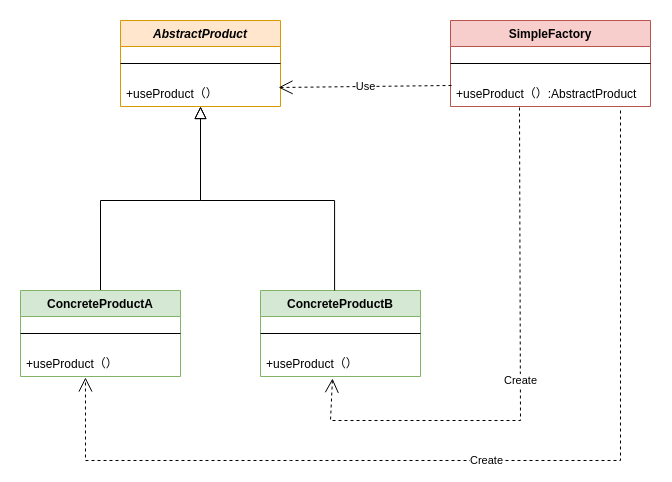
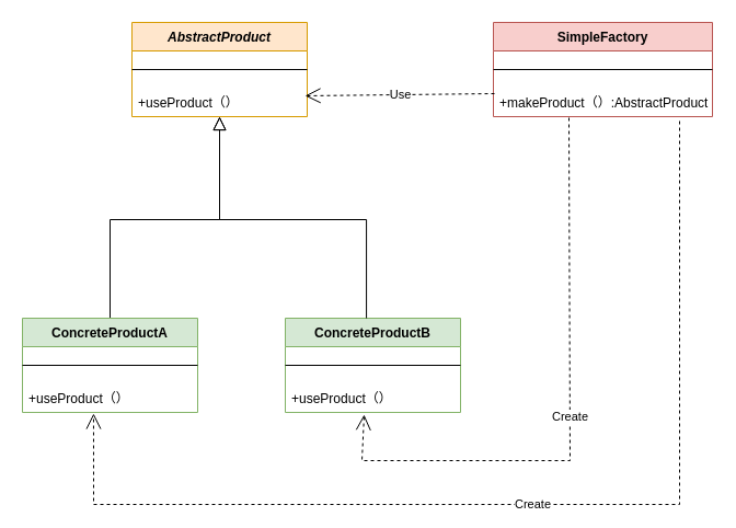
  <mxCell id="0" />
  <mxCell id="1" parent="0" />
  <mxCell id="2" value="AbstractProduct" style="swimlane;fontStyle=3;align=center;verticalAlign=top;childLayout=stackLayout;horizontal=1;startSize=26;horizontalStack=0;resizeParent=1;resizeLast=0;collapsible=1;marginBottom=0;rounded=0;shadow=0;strokeWidth=1;fillColor=#ffe6cc;strokeColor=#d79b00;" parent="1" vertex="1"><mxGeometry x="120" y="20" width="160" height="86" as="geometry"><mxRectangle x="230" y="140" width="160" height="26" as="alternateBounds" /></mxGeometry></mxCell>
  <mxCell id="3" value="" style="line;html=1;strokeWidth=1;align=left;verticalAlign=middle;spacingTop=-1;spacingLeft=3;spacingRight=3;rotatable=0;labelPosition=right;points=[];portConstraint=eastwest;" parent="2" vertex="1"><mxGeometry y="26" width="160" height="34" as="geometry" /></mxCell>
  <mxCell id="4" value="+useProduct（）" style="text;align=left;verticalAlign=top;spacingLeft=4;spacingRight=4;overflow=hidden;rotatable=0;points=[[0,0.5],[1,0.5]];portConstraint=eastwest;" parent="2" vertex="1"><mxGeometry y="60" width="160" height="26" as="geometry" /></mxCell>
  <mxCell id="5" value="" style="endArrow=block;endSize=10;endFill=0;shadow=0;strokeWidth=1;rounded=0;curved=0;edgeStyle=elbowEdgeStyle;elbow=vertical;" parent="1" target="2" edge="1"><mxGeometry width="160" relative="1" as="geometry"><mxPoint x="100" y="290" as="sourcePoint" /><mxPoint x="100" y="103" as="targetPoint" /><Array as="points"><mxPoint x="200" y="200" /></Array></mxGeometry></mxCell>
  <mxCell id="6" value="ConcreteProductA" style="swimlane;fontStyle=1;align=center;verticalAlign=top;childLayout=stackLayout;horizontal=1;startSize=26;horizontalStack=0;resizeParent=1;resizeLast=0;collapsible=1;marginBottom=0;rounded=0;shadow=0;strokeWidth=1;fillColor=#d5e8d4;strokeColor=#82b366;" vertex="1" parent="1"><mxGeometry x="20" y="290" width="160" height="86" as="geometry"><mxRectangle x="230" y="140" width="160" height="26" as="alternateBounds" /></mxGeometry></mxCell>
  <mxCell id="7" value="" style="line;html=1;strokeWidth=1;align=left;verticalAlign=middle;spacingTop=-1;spacingLeft=3;spacingRight=3;rotatable=0;labelPosition=right;points=[];portConstraint=eastwest;" vertex="1" parent="6"><mxGeometry y="26" width="160" height="34" as="geometry" /></mxCell>
  <mxCell id="8" value="+useProduct（）" style="text;align=left;verticalAlign=top;spacingLeft=4;spacingRight=4;overflow=hidden;rotatable=0;points=[[0,0.5],[1,0.5]];portConstraint=eastwest;" vertex="1" parent="6"><mxGeometry y="60" width="160" height="26" as="geometry" /></mxCell>
  <mxCell id="9" value="ConcreteProductB" style="swimlane;fontStyle=1;align=center;verticalAlign=top;childLayout=stackLayout;horizontal=1;startSize=26;horizontalStack=0;resizeParent=1;resizeLast=0;collapsible=1;marginBottom=0;rounded=0;shadow=0;strokeWidth=1;fillColor=#d5e8d4;strokeColor=#82b366;" vertex="1" parent="1"><mxGeometry x="260" y="290" width="160" height="86" as="geometry"><mxRectangle x="230" y="140" width="160" height="26" as="alternateBounds" /></mxGeometry></mxCell>
  <mxCell id="10" value="" style="line;html=1;strokeWidth=1;align=left;verticalAlign=middle;spacingTop=-1;spacingLeft=3;spacingRight=3;rotatable=0;labelPosition=right;points=[];portConstraint=eastwest;" vertex="1" parent="9"><mxGeometry y="26" width="160" height="34" as="geometry" /></mxCell>
  <mxCell id="11" value="+useProduct（）" style="text;align=left;verticalAlign=top;spacingLeft=4;spacingRight=4;overflow=hidden;rotatable=0;points=[[0,0.5],[1,0.5]];portConstraint=eastwest;" vertex="1" parent="9"><mxGeometry y="60" width="160" height="26" as="geometry" /></mxCell>
  <mxCell id="12" value="" style="endArrow=block;endSize=10;endFill=0;shadow=0;strokeWidth=1;rounded=0;curved=0;edgeStyle=elbowEdgeStyle;elbow=vertical;exitX=0.463;exitY=0;exitDx=0;exitDy=0;exitPerimeter=0;" edge="1" parent="1" source="9"><mxGeometry width="160" relative="1" as="geometry"><mxPoint x="330" y="270" as="sourcePoint" /><mxPoint x="200" y="106" as="targetPoint" /><Array as="points"><mxPoint x="270" y="200" /></Array></mxGeometry></mxCell>
  <mxCell id="13" value="SimpleFactory" style="swimlane;fontStyle=1;align=center;verticalAlign=top;childLayout=stackLayout;horizontal=1;startSize=26;horizontalStack=0;resizeParent=1;resizeLast=0;collapsible=1;marginBottom=0;rounded=0;shadow=0;strokeWidth=1;fillColor=#f8cecc;strokeColor=#b85450;" vertex="1" parent="1"><mxGeometry x="450" y="20" width="200" height="86" as="geometry"><mxRectangle x="230" y="140" width="160" height="26" as="alternateBounds" /></mxGeometry></mxCell>
  <mxCell id="14" value="" style="line;html=1;strokeWidth=1;align=left;verticalAlign=middle;spacingTop=-1;spacingLeft=3;spacingRight=3;rotatable=0;labelPosition=right;points=[];portConstraint=eastwest;" vertex="1" parent="13"><mxGeometry y="26" width="200" height="34" as="geometry" /></mxCell>
- <mxCell id="15" value="+useProduct（）:AbstractProduct" style="text;align=left;verticalAlign=top;spacingLeft=4;spacingRight=4;overflow=hidden;rotatable=0;points=[[0,0.5],[1,0.5]];portConstraint=eastwest;" vertex="1" parent="13"><mxGeometry y="60" width="200" height="26" as="geometry" /></mxCell>
+ <mxCell id="15" value="+makeProduct（）:AbstractProduct" style="text;align=left;verticalAlign=top;spacingLeft=4;spacingRight=4;overflow=hidden;rotatable=0;points=[[0,0.5],[1,0.5]];portConstraint=eastwest;" vertex="1" parent="13"><mxGeometry y="60" width="200" height="26" as="geometry" /></mxCell>
  <mxCell id="16" value="Use" style="endArrow=open;endSize=12;dashed=1;html=1;rounded=0;entryX=0.988;entryY=0.269;entryDx=0;entryDy=0;entryPerimeter=0;exitX=0.005;exitY=0.192;exitDx=0;exitDy=0;exitPerimeter=0;" edge="1" parent="1" source="15" target="4"><mxGeometry width="160" relative="1" as="geometry"><mxPoint x="445" y="83" as="sourcePoint" /><mxPoint x="390" y="330" as="targetPoint" /></mxGeometry></mxCell>
  <mxCell id="17" value="Create" style="endArrow=open;endSize=12;dashed=1;html=1;rounded=0;entryX=0.406;entryY=1.038;entryDx=0;entryDy=0;entryPerimeter=0;" edge="1" parent="1" target="8"><mxGeometry width="160" relative="1" as="geometry"><mxPoint x="620" y="110" as="sourcePoint" /><mxPoint x="450" y="262" as="targetPoint" /><Array as="points"><mxPoint x="620" y="460" /><mxPoint x="290" y="460" /><mxPoint x="85" y="460" /></Array></mxGeometry></mxCell>
  <mxCell id="18" value="Create" style="endArrow=open;endSize=12;dashed=1;html=1;rounded=0;entryX=0.45;entryY=1.077;entryDx=0;entryDy=0;entryPerimeter=0;exitX=0.345;exitY=1.038;exitDx=0;exitDy=0;exitPerimeter=0;" edge="1" parent="1" source="15" target="11"><mxGeometry width="160" relative="1" as="geometry"><mxPoint x="630" y="120" as="sourcePoint" /><mxPoint x="95" y="387" as="targetPoint" /><Array as="points"><mxPoint x="520" y="420" /><mxPoint x="330" y="420" /></Array></mxGeometry></mxCell>
